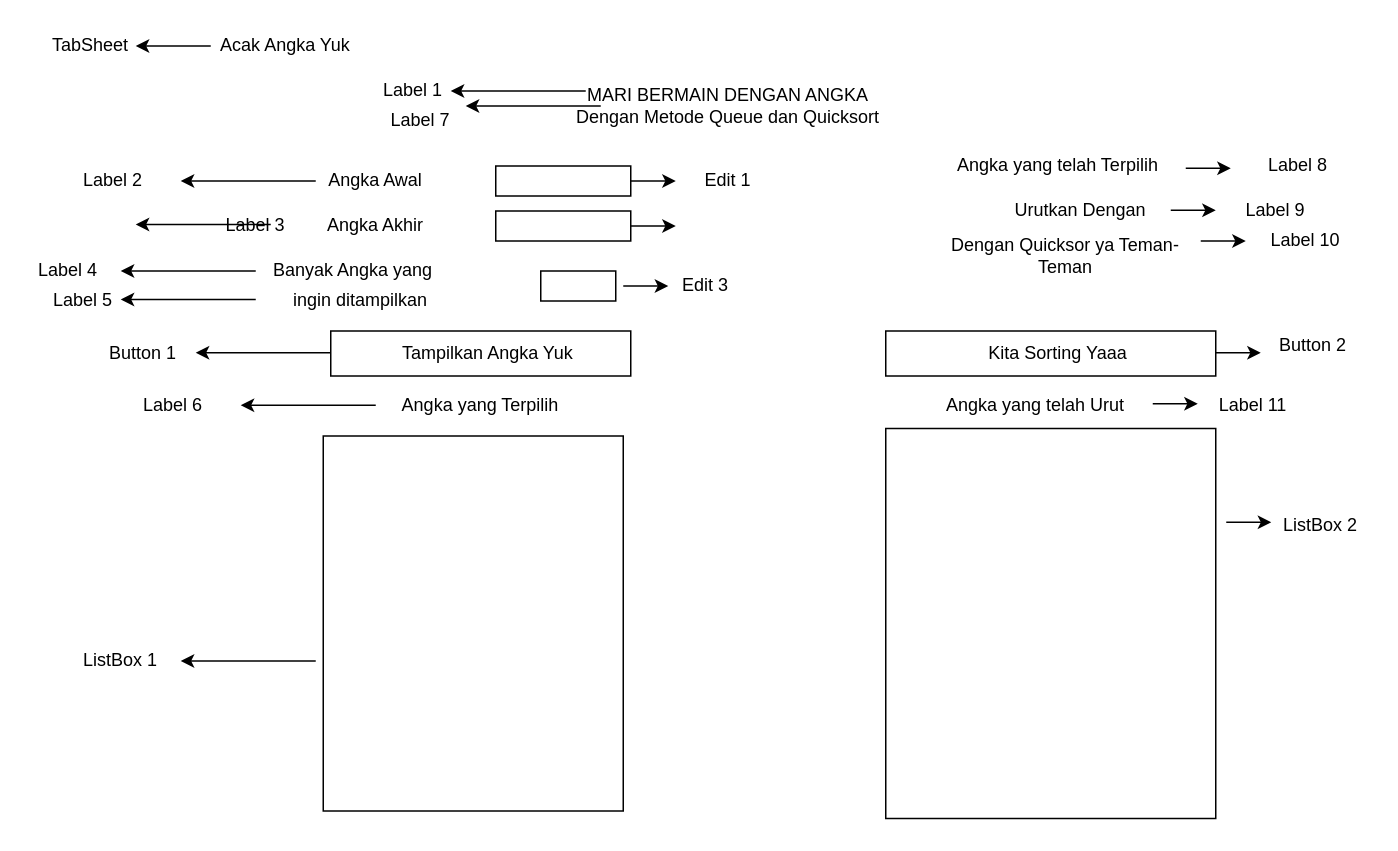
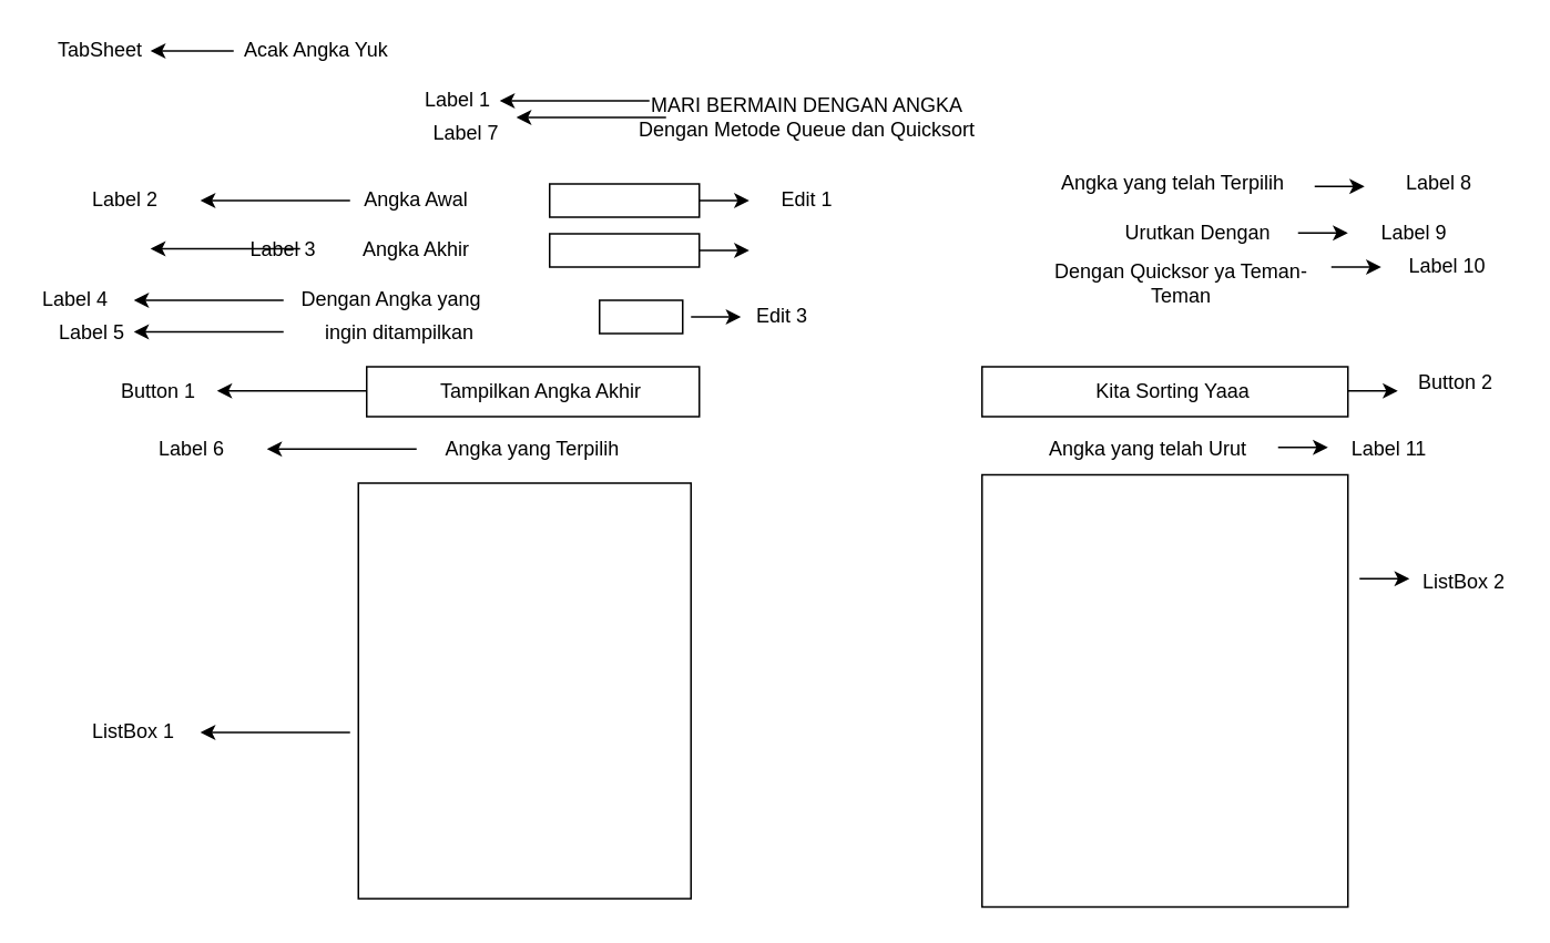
  <mxCell id="0" />
  <mxCell id="1" parent="0" />
  <mxCell id="2" value="MARI BERMAIN DENGAN ANGKA&lt;br&gt;Dengan Metode Queue dan Quicksort" style="text;html=1;strokeColor=none;fillColor=none;align=center;verticalAlign=middle;whiteSpace=wrap;rounded=0;" vertex="1" parent="1"><mxGeometry x="160" y="50" width="650" height="40" as="geometry" /></mxCell>
  <mxCell id="3" value="" style="rounded=0;whiteSpace=wrap;html=1;" vertex="1" parent="1"><mxGeometry x="330" y="110" width="90" height="20" as="geometry" /></mxCell>
  <mxCell id="4" style="edgeStyle=orthogonalEdgeStyle;rounded=0;orthogonalLoop=1;jettySize=auto;html=1;exitX=1;exitY=0.5;exitDx=0;exitDy=0;" edge="1" parent="1" source="5"><mxGeometry relative="1" as="geometry"><mxPoint x="450" y="150" as="targetPoint" /></mxGeometry></mxCell>
  <mxCell id="5" value="" style="rounded=0;whiteSpace=wrap;html=1;" vertex="1" parent="1"><mxGeometry x="330" y="140" width="90" height="20" as="geometry" /></mxCell>
  <mxCell id="6" value="" style="rounded=0;whiteSpace=wrap;html=1;" vertex="1" parent="1"><mxGeometry x="360" y="180" width="50" height="20" as="geometry" /></mxCell>
  <mxCell id="7" value="" style="rounded=0;whiteSpace=wrap;html=1;" vertex="1" parent="1"><mxGeometry x="220" y="220" width="200" height="30" as="geometry" /></mxCell>
  <mxCell id="8" value="" style="rounded=0;whiteSpace=wrap;html=1;" vertex="1" parent="1"><mxGeometry x="215" y="290" width="200" height="250" as="geometry" /></mxCell>
  <mxCell id="9" value="" style="rounded=0;whiteSpace=wrap;html=1;" vertex="1" parent="1"><mxGeometry x="590" y="220" width="220" height="30" as="geometry" /></mxCell>
  <mxCell id="10" value="" style="rounded=0;whiteSpace=wrap;html=1;" vertex="1" parent="1"><mxGeometry x="590" y="285" width="220" height="260" as="geometry" /></mxCell>
  <mxCell id="11" value="Angka Awal" style="text;html=1;strokeColor=none;fillColor=none;align=center;verticalAlign=middle;whiteSpace=wrap;rounded=0;" vertex="1" parent="1"><mxGeometry x="210" y="110" width="80" height="20" as="geometry" /></mxCell>
  <mxCell id="12" value="Angka Akhir" style="text;html=1;strokeColor=none;fillColor=none;align=center;verticalAlign=middle;whiteSpace=wrap;rounded=0;" vertex="1" parent="1"><mxGeometry x="210" y="140" width="80" height="20" as="geometry" /></mxCell>
- <mxCell id="13" value="Banyak Angka yang" style="text;html=1;strokeColor=none;fillColor=none;align=center;verticalAlign=middle;whiteSpace=wrap;rounded=0;" vertex="1" parent="1"><mxGeometry x="170" y="170" width="130" height="20" as="geometry" /></mxCell>
+ <mxCell id="13" value="Dengan Angka yang" style="text;html=1;strokeColor=none;fillColor=none;align=center;verticalAlign=middle;whiteSpace=wrap;rounded=0;" vertex="1" parent="1"><mxGeometry x="170" y="170" width="130" height="20" as="geometry" /></mxCell>
  <mxCell id="14" value="ingin ditampilkan" style="text;html=1;strokeColor=none;fillColor=none;align=center;verticalAlign=middle;whiteSpace=wrap;rounded=0;" vertex="1" parent="1"><mxGeometry x="190" y="190" width="100" height="20" as="geometry" /></mxCell>
- <mxCell id="15" value="Tampilkan Angka Yuk" style="text;html=1;strokeColor=none;fillColor=none;align=center;verticalAlign=middle;whiteSpace=wrap;rounded=0;" vertex="1" parent="1"><mxGeometry x="240" y="225" width="170" height="20" as="geometry" /></mxCell>
+ <mxCell id="15" value="Tampilkan Angka Akhir" style="text;html=1;strokeColor=none;fillColor=none;align=center;verticalAlign=middle;whiteSpace=wrap;rounded=0;" vertex="1" parent="1"><mxGeometry x="240" y="225" width="170" height="20" as="geometry" /></mxCell>
  <mxCell id="16" value="Kita Sorting Yaaa" style="text;html=1;strokeColor=none;fillColor=none;align=center;verticalAlign=middle;whiteSpace=wrap;rounded=0;" vertex="1" parent="1"><mxGeometry x="620" y="225" width="170" height="20" as="geometry" /></mxCell>
  <mxCell id="17" value="Angka yang Terpilih" style="text;html=1;strokeColor=none;fillColor=none;align=center;verticalAlign=middle;whiteSpace=wrap;rounded=0;" vertex="1" parent="1"><mxGeometry x="220" y="260" width="200" height="20" as="geometry" /></mxCell>
  <mxCell id="18" value="Angka yang telah Urut" style="text;html=1;strokeColor=none;fillColor=none;align=center;verticalAlign=middle;whiteSpace=wrap;rounded=0;" vertex="1" parent="1"><mxGeometry x="590" y="260" width="200" height="20" as="geometry" /></mxCell>
  <mxCell id="19" value="" style="edgeStyle=orthogonalEdgeStyle;rounded=0;orthogonalLoop=1;jettySize=auto;html=1;" edge="1" parent="1" source="20"><mxGeometry relative="1" as="geometry"><mxPoint x="90" y="30" as="targetPoint" /></mxGeometry></mxCell>
  <mxCell id="20" value="Acak Angka Yuk" style="text;html=1;strokeColor=none;fillColor=none;align=center;verticalAlign=middle;whiteSpace=wrap;rounded=0;" vertex="1" parent="1"><mxGeometry x="140" y="20" width="100" height="20" as="geometry" /></mxCell>
  <mxCell id="21" value="Angka yang telah Terpilih" style="text;html=1;strokeColor=none;fillColor=none;align=center;verticalAlign=middle;whiteSpace=wrap;rounded=0;" vertex="1" parent="1"><mxGeometry x="590" y="100" width="230" height="20" as="geometry" /></mxCell>
  <mxCell id="22" value="Urutkan Dengan" style="text;html=1;strokeColor=none;fillColor=none;align=center;verticalAlign=middle;whiteSpace=wrap;rounded=0;" vertex="1" parent="1"><mxGeometry x="630" y="130" width="180" height="20" as="geometry" /></mxCell>
  <mxCell id="23" value="Dengan Quicksor ya Teman-Teman" style="text;html=1;strokeColor=none;fillColor=none;align=center;verticalAlign=middle;whiteSpace=wrap;rounded=0;" vertex="1" parent="1"><mxGeometry x="620" y="160" width="180" height="20" as="geometry" /></mxCell>
  <mxCell id="24" value="" style="edgeStyle=orthogonalEdgeStyle;rounded=0;orthogonalLoop=1;jettySize=auto;html=1;" edge="1" parent="1"><mxGeometry relative="1" as="geometry"><mxPoint x="210" y="440" as="sourcePoint" /><mxPoint x="120" y="440" as="targetPoint" /></mxGeometry></mxCell>
  <mxCell id="25" value="" style="edgeStyle=orthogonalEdgeStyle;rounded=0;orthogonalLoop=1;jettySize=auto;html=1;" edge="1" parent="1"><mxGeometry relative="1" as="geometry"><mxPoint x="390" y="60" as="sourcePoint" /><mxPoint x="300" y="60" as="targetPoint" /></mxGeometry></mxCell>
  <mxCell id="26" value="" style="edgeStyle=orthogonalEdgeStyle;rounded=0;orthogonalLoop=1;jettySize=auto;html=1;" edge="1" parent="1"><mxGeometry relative="1" as="geometry"><mxPoint x="170" y="180" as="sourcePoint" /><mxPoint x="80" y="180" as="targetPoint" /></mxGeometry></mxCell>
  <mxCell id="27" value="" style="edgeStyle=orthogonalEdgeStyle;rounded=0;orthogonalLoop=1;jettySize=auto;html=1;" edge="1" parent="1"><mxGeometry relative="1" as="geometry"><mxPoint x="170" y="199" as="sourcePoint" /><mxPoint x="80" y="199" as="targetPoint" /><Array as="points"><mxPoint x="110" y="199.5" /><mxPoint x="110" y="199.5" /></Array></mxGeometry></mxCell>
  <mxCell id="28" value="" style="edgeStyle=orthogonalEdgeStyle;rounded=0;orthogonalLoop=1;jettySize=auto;html=1;" edge="1" parent="1"><mxGeometry relative="1" as="geometry"><mxPoint x="220" y="234.5" as="sourcePoint" /><mxPoint x="130" y="234.5" as="targetPoint" /></mxGeometry></mxCell>
  <mxCell id="29" value="" style="edgeStyle=orthogonalEdgeStyle;rounded=0;orthogonalLoop=1;jettySize=auto;html=1;" edge="1" parent="1"><mxGeometry relative="1" as="geometry"><mxPoint x="250" y="269.5" as="sourcePoint" /><mxPoint x="160" y="269.5" as="targetPoint" /></mxGeometry></mxCell>
  <mxCell id="30" value="" style="edgeStyle=orthogonalEdgeStyle;rounded=0;orthogonalLoop=1;jettySize=auto;html=1;" edge="1" parent="1"><mxGeometry relative="1" as="geometry"><mxPoint x="400" y="70" as="sourcePoint" /><mxPoint x="310" y="70" as="targetPoint" /></mxGeometry></mxCell>
  <mxCell id="31" value="" style="edgeStyle=orthogonalEdgeStyle;rounded=0;orthogonalLoop=1;jettySize=auto;html=1;" edge="1" parent="1"><mxGeometry relative="1" as="geometry"><mxPoint x="210" y="120" as="sourcePoint" /><mxPoint x="120" y="120" as="targetPoint" /></mxGeometry></mxCell>
  <mxCell id="32" value="" style="edgeStyle=orthogonalEdgeStyle;rounded=0;orthogonalLoop=1;jettySize=auto;html=1;" edge="1" parent="1"><mxGeometry relative="1" as="geometry"><mxPoint x="180" y="149" as="sourcePoint" /><mxPoint x="90" y="149" as="targetPoint" /></mxGeometry></mxCell>
  <mxCell id="33" style="edgeStyle=orthogonalEdgeStyle;rounded=0;orthogonalLoop=1;jettySize=auto;html=1;exitX=1;exitY=0.5;exitDx=0;exitDy=0;" edge="1" parent="1"><mxGeometry relative="1" as="geometry"><mxPoint x="840" y="234.5" as="targetPoint" /><mxPoint x="810" y="234.5" as="sourcePoint" /></mxGeometry></mxCell>
  <mxCell id="34" style="edgeStyle=orthogonalEdgeStyle;rounded=0;orthogonalLoop=1;jettySize=auto;html=1;exitX=1;exitY=0.5;exitDx=0;exitDy=0;" edge="1" parent="1"><mxGeometry relative="1" as="geometry"><mxPoint x="445" y="190" as="targetPoint" /><mxPoint x="415" y="190" as="sourcePoint" /></mxGeometry></mxCell>
  <mxCell id="35" style="edgeStyle=orthogonalEdgeStyle;rounded=0;orthogonalLoop=1;jettySize=auto;html=1;exitX=1;exitY=0.5;exitDx=0;exitDy=0;" edge="1" parent="1"><mxGeometry relative="1" as="geometry"><mxPoint x="450" y="120" as="targetPoint" /><mxPoint x="420" y="120" as="sourcePoint" /></mxGeometry></mxCell>
  <mxCell id="36" style="edgeStyle=orthogonalEdgeStyle;rounded=0;orthogonalLoop=1;jettySize=auto;html=1;exitX=1;exitY=0.5;exitDx=0;exitDy=0;" edge="1" parent="1"><mxGeometry relative="1" as="geometry"><mxPoint x="810" y="139.5" as="targetPoint" /><mxPoint x="780" y="139.5" as="sourcePoint" /></mxGeometry></mxCell>
  <mxCell id="37" style="edgeStyle=orthogonalEdgeStyle;rounded=0;orthogonalLoop=1;jettySize=auto;html=1;exitX=1;exitY=0.5;exitDx=0;exitDy=0;" edge="1" parent="1"><mxGeometry relative="1" as="geometry"><mxPoint x="830" y="160" as="targetPoint" /><mxPoint x="800" y="160" as="sourcePoint" /></mxGeometry></mxCell>
  <mxCell id="38" style="edgeStyle=orthogonalEdgeStyle;rounded=0;orthogonalLoop=1;jettySize=auto;html=1;exitX=1;exitY=0.5;exitDx=0;exitDy=0;" edge="1" parent="1"><mxGeometry relative="1" as="geometry"><mxPoint x="820" y="111.5" as="targetPoint" /><mxPoint x="790" y="111.5" as="sourcePoint" /></mxGeometry></mxCell>
  <mxCell id="39" style="edgeStyle=orthogonalEdgeStyle;rounded=0;orthogonalLoop=1;jettySize=auto;html=1;exitX=1;exitY=0.5;exitDx=0;exitDy=0;" edge="1" parent="1"><mxGeometry relative="1" as="geometry"><mxPoint x="798" y="268.5" as="targetPoint" /><mxPoint x="768" y="268.5" as="sourcePoint" /></mxGeometry></mxCell>
  <mxCell id="40" style="edgeStyle=orthogonalEdgeStyle;rounded=0;orthogonalLoop=1;jettySize=auto;html=1;exitX=1;exitY=0.5;exitDx=0;exitDy=0;" edge="1" parent="1"><mxGeometry relative="1" as="geometry"><mxPoint x="847" y="347.5" as="targetPoint" /><mxPoint x="817" y="347.5" as="sourcePoint" /></mxGeometry></mxCell>
  <mxCell id="41" value="TabSheet" style="text;html=1;strokeColor=none;fillColor=none;align=center;verticalAlign=middle;whiteSpace=wrap;rounded=0;" vertex="1" parent="1"><mxGeometry x="40" y="20" width="40" height="20" as="geometry" /></mxCell>
  <mxCell id="42" value="Label 2" style="text;html=1;strokeColor=none;fillColor=none;align=center;verticalAlign=middle;whiteSpace=wrap;rounded=0;" vertex="1" parent="1"><mxGeometry x="50" y="110" width="50" height="20" as="geometry" /></mxCell>
  <mxCell id="43" value="Label 3" style="text;html=1;strokeColor=none;fillColor=none;align=center;verticalAlign=middle;whiteSpace=wrap;rounded=0;" vertex="1" parent="1"><mxGeometry x="140" y="140" width="60" height="20" as="geometry" /></mxCell>
  <mxCell id="44" value="Label 4" style="text;html=1;strokeColor=none;fillColor=none;align=center;verticalAlign=middle;whiteSpace=wrap;rounded=0;" vertex="1" parent="1"><mxGeometry x="20" y="170" width="50" height="20" as="geometry" /></mxCell>
  <mxCell id="45" value="Label 5" style="text;html=1;strokeColor=none;fillColor=none;align=center;verticalAlign=middle;whiteSpace=wrap;rounded=0;" vertex="1" parent="1"><mxGeometry x="30" y="190" width="50" height="20" as="geometry" /></mxCell>
  <mxCell id="46" value="Button 1" style="text;html=1;strokeColor=none;fillColor=none;align=center;verticalAlign=middle;whiteSpace=wrap;rounded=0;" vertex="1" parent="1"><mxGeometry x="70" y="225" width="50" height="20" as="geometry" /></mxCell>
  <mxCell id="47" value="Label 6" style="text;html=1;strokeColor=none;fillColor=none;align=center;verticalAlign=middle;whiteSpace=wrap;rounded=0;" vertex="1" parent="1"><mxGeometry x="90" y="260" width="50" height="20" as="geometry" /></mxCell>
  <mxCell id="48" value="Label 1" style="text;html=1;strokeColor=none;fillColor=none;align=center;verticalAlign=middle;whiteSpace=wrap;rounded=0;" vertex="1" parent="1"><mxGeometry x="250" y="50" width="50" height="20" as="geometry" /></mxCell>
  <mxCell id="49" value="Label 7" style="text;html=1;strokeColor=none;fillColor=none;align=center;verticalAlign=middle;whiteSpace=wrap;rounded=0;" vertex="1" parent="1"><mxGeometry x="250" y="70" width="60" height="20" as="geometry" /></mxCell>
  <mxCell id="50" value="Edit 1" style="text;html=1;strokeColor=none;fillColor=none;align=center;verticalAlign=middle;whiteSpace=wrap;rounded=0;" vertex="1" parent="1"><mxGeometry x="465" y="110" width="40" height="20" as="geometry" /></mxCell>
  <mxCell id="51" value="Edit 3" style="text;html=1;strokeColor=none;fillColor=none;align=center;verticalAlign=middle;whiteSpace=wrap;rounded=0;" vertex="1" parent="1"><mxGeometry x="450" y="180" width="40" height="20" as="geometry" /></mxCell>
  <mxCell id="52" value="ListBox 1" style="text;html=1;strokeColor=none;fillColor=none;align=center;verticalAlign=middle;whiteSpace=wrap;rounded=0;" vertex="1" parent="1"><mxGeometry x="50" y="430" width="60" height="20" as="geometry" /></mxCell>
  <mxCell id="53" value="Label 8" style="text;html=1;strokeColor=none;fillColor=none;align=center;verticalAlign=middle;whiteSpace=wrap;rounded=0;" vertex="1" parent="1"><mxGeometry x="840" y="100" width="50" height="20" as="geometry" /></mxCell>
  <mxCell id="54" value="Label 9" style="text;html=1;strokeColor=none;fillColor=none;align=center;verticalAlign=middle;whiteSpace=wrap;rounded=0;" vertex="1" parent="1"><mxGeometry x="820" y="130" width="60" height="20" as="geometry" /></mxCell>
  <mxCell id="55" value="Label 10" style="text;html=1;strokeColor=none;fillColor=none;align=center;verticalAlign=middle;whiteSpace=wrap;rounded=0;" vertex="1" parent="1"><mxGeometry x="840" y="150" width="60" height="20" as="geometry" /></mxCell>
  <mxCell id="56" value="Button 2" style="text;html=1;strokeColor=none;fillColor=none;align=center;verticalAlign=middle;whiteSpace=wrap;rounded=0;" vertex="1" parent="1"><mxGeometry x="850" y="220" width="50" height="20" as="geometry" /></mxCell>
  <mxCell id="57" value="Label 11" style="text;html=1;strokeColor=none;fillColor=none;align=center;verticalAlign=middle;whiteSpace=wrap;rounded=0;" vertex="1" parent="1"><mxGeometry x="810" y="260" width="50" height="20" as="geometry" /></mxCell>
  <mxCell id="58" value="ListBox 2" style="text;html=1;strokeColor=none;fillColor=none;align=center;verticalAlign=middle;whiteSpace=wrap;rounded=0;" vertex="1" parent="1"><mxGeometry x="850" y="340" width="60" height="20" as="geometry" /></mxCell>
